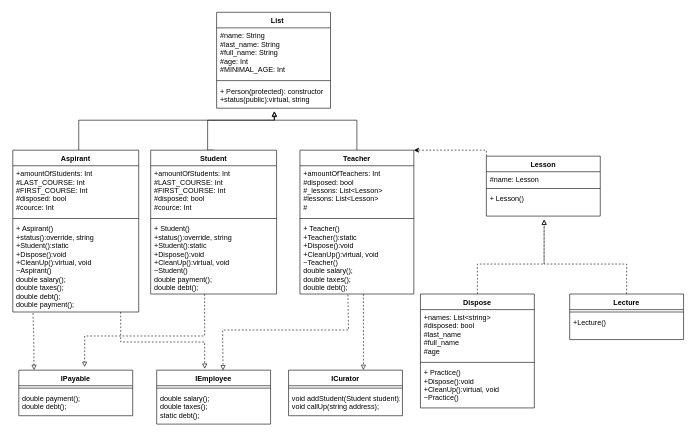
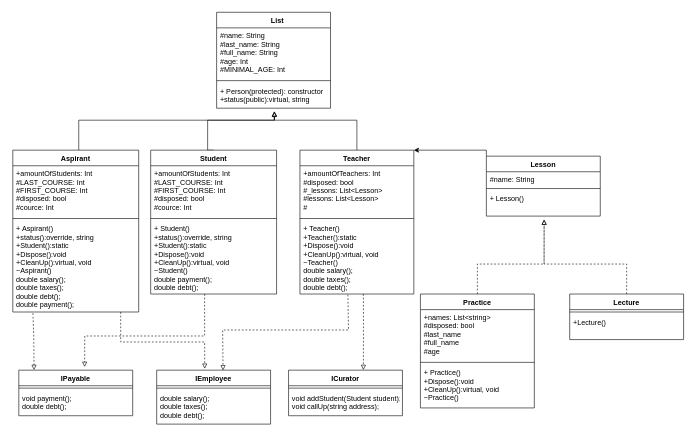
  <mxCell id="0" />
  <mxCell id="1" parent="0" />
  <mxCell id="2" value="    List" style="swimlane;fontStyle=1;align=center;verticalAlign=top;childLayout=stackLayout;horizontal=1;startSize=26;horizontalStack=0;resizeParent=1;resizeParentMax=0;resizeLast=0;collapsible=1;marginBottom=0;" parent="1" vertex="1"><mxGeometry x="360" y="20" width="190" height="160" as="geometry" /></mxCell>
  <mxCell id="3" value="#name: String&#10;#last_name: String&#10;#full_name: String&#10;#age: Int&#10;#MINIMAL_AGE: Int" style="text;strokeColor=none;fillColor=none;align=left;verticalAlign=top;spacingLeft=4;spacingRight=4;overflow=hidden;rotatable=0;points=[[0,0.5],[1,0.5]];portConstraint=eastwest;" parent="2" vertex="1"><mxGeometry y="26" width="190" height="84" as="geometry" /></mxCell>
  <mxCell id="4" value="" style="line;strokeWidth=1;fillColor=none;align=left;verticalAlign=middle;spacingTop=-1;spacingLeft=3;spacingRight=3;rotatable=0;labelPosition=right;points=[];portConstraint=eastwest;strokeColor=inherit;" parent="2" vertex="1"><mxGeometry y="110" width="190" height="8" as="geometry" /></mxCell>
  <mxCell id="5" value="+ Person(protected): constructor&#10;+status(public):virtual, string" style="text;strokeColor=none;fillColor=none;align=left;verticalAlign=top;spacingLeft=4;spacingRight=4;overflow=hidden;rotatable=0;points=[[0,0.5],[1,0.5]];portConstraint=eastwest;" parent="2" vertex="1"><mxGeometry y="118" width="190" height="42" as="geometry" /></mxCell>
  <mxCell id="6" style="edgeStyle=orthogonalEdgeStyle;rounded=0;orthogonalLoop=1;jettySize=auto;html=1;exitX=0.5;exitY=0;exitDx=0;exitDy=0;entryX=0.507;entryY=1.139;entryDx=0;entryDy=0;entryPerimeter=0;endArrow=block;endFill=0;" parent="1" source="7" target="5" edge="1"><mxGeometry relative="1" as="geometry"><Array as="points"><mxPoint x="345" y="200" /><mxPoint x="456" y="200" /></Array></mxGeometry></mxCell>
  <mxCell id="7" value="Student" style="swimlane;fontStyle=1;align=center;verticalAlign=top;childLayout=stackLayout;horizontal=1;startSize=26;horizontalStack=0;resizeParent=1;resizeParentMax=0;resizeLast=0;collapsible=1;marginBottom=0;" parent="1" vertex="1"><mxGeometry x="250" y="250" width="210" height="240" as="geometry" /></mxCell>
  <mxCell id="8" value="+amountOfStudents: Int&#10;#LAST_COURSE: Int&#10;#FIRST_COURSE: Int&#10;#disposed: bool&#10;#cource: Int&#10;" style="text;strokeColor=none;fillColor=none;align=left;verticalAlign=top;spacingLeft=4;spacingRight=4;overflow=hidden;rotatable=0;points=[[0,0.5],[1,0.5]];portConstraint=eastwest;" parent="7" vertex="1"><mxGeometry y="26" width="210" height="84" as="geometry" /></mxCell>
  <mxCell id="9" value="" style="line;strokeWidth=1;fillColor=none;align=left;verticalAlign=middle;spacingTop=-1;spacingLeft=3;spacingRight=3;rotatable=0;labelPosition=right;points=[];portConstraint=eastwest;strokeColor=inherit;" parent="7" vertex="1"><mxGeometry y="110" width="210" height="8" as="geometry" /></mxCell>
  <mxCell id="10" value="+ Student()&#10;+status():override, string&#10;+Student():static&#10;+Dispose():void&#10;+CleanUp():virtual, void&#10;~Student()&#10;double payment();&#10;double debt();&#10;" style="text;strokeColor=none;fillColor=none;align=left;verticalAlign=top;spacingLeft=4;spacingRight=4;overflow=hidden;rotatable=0;points=[[0,0.5],[1,0.5]];portConstraint=eastwest;" parent="7" vertex="1"><mxGeometry y="118" width="210" height="122" as="geometry" /></mxCell>
  <mxCell id="11" style="edgeStyle=orthogonalEdgeStyle;rounded=0;orthogonalLoop=1;jettySize=auto;html=1;exitX=0.5;exitY=0;exitDx=0;exitDy=0;entryX=0.507;entryY=1.139;entryDx=0;entryDy=0;entryPerimeter=0;endArrow=block;endFill=0;" parent="1" source="12" target="5" edge="1"><mxGeometry relative="1" as="geometry"><Array as="points"><mxPoint x="594" y="200" /><mxPoint x="456" y="200" /></Array></mxGeometry></mxCell>
  <mxCell id="12" value="Teacher" style="swimlane;fontStyle=1;align=center;verticalAlign=top;childLayout=stackLayout;horizontal=1;startSize=26;horizontalStack=0;resizeParent=1;resizeParentMax=0;resizeLast=0;collapsible=1;marginBottom=0;" parent="1" vertex="1"><mxGeometry x="499" y="250" width="190" height="240" as="geometry" /></mxCell>
  <mxCell id="13" value="+amountOfTeachers: Int&#10;#disposed: bool&#10;#_lessons: List&lt;Lesson&gt;&#10;#lessons: List&lt;Lesson&gt;&#10;#&#10;" style="text;strokeColor=none;fillColor=none;align=left;verticalAlign=top;spacingLeft=4;spacingRight=4;overflow=hidden;rotatable=0;points=[[0,0.5],[1,0.5]];portConstraint=eastwest;" parent="12" vertex="1"><mxGeometry y="26" width="190" height="84" as="geometry" /></mxCell>
  <mxCell id="14" value="" style="line;strokeWidth=1;fillColor=none;align=left;verticalAlign=middle;spacingTop=-1;spacingLeft=3;spacingRight=3;rotatable=0;labelPosition=right;points=[];portConstraint=eastwest;strokeColor=inherit;" parent="12" vertex="1"><mxGeometry y="110" width="190" height="8" as="geometry" /></mxCell>
  <mxCell id="15" value="+ Teacher()&#10;+Teacher():static&#10;+Dispose():void&#10;+CleanUp():virtual, void&#10;~Teacher()&#10;double salary();&#10;double taxes();&#10;double debt();" style="text;strokeColor=none;fillColor=none;align=left;verticalAlign=top;spacingLeft=4;spacingRight=4;overflow=hidden;rotatable=0;points=[[0,0.5],[1,0.5]];portConstraint=eastwest;" parent="12" vertex="1"><mxGeometry y="118" width="190" height="122" as="geometry" /></mxCell>
- <mxCell id="16" style="edgeStyle=orthogonalEdgeStyle;rounded=0;orthogonalLoop=1;jettySize=auto;html=1;exitX=0;exitY=0;exitDx=0;exitDy=0;entryX=1;entryY=0;entryDx=0;entryDy=0;endArrow=classic;endFill=1;dashed=1;" parent="1" source="17" target="12" edge="1"><mxGeometry relative="1" as="geometry"><Array as="points"><mxPoint x="810" y="250" /></Array></mxGeometry></mxCell>
+ <mxCell id="16" style="edgeStyle=orthogonalEdgeStyle;rounded=0;orthogonalLoop=1;jettySize=auto;html=1;exitX=0;exitY=0;exitDx=0;exitDy=0;entryX=1;entryY=0;entryDx=0;entryDy=0;endArrow=classic;endFill=1;dashed=0;" parent="1" source="17" target="12" edge="1"><mxGeometry relative="1" as="geometry"><Array as="points"><mxPoint x="810" y="250" /></Array></mxGeometry></mxCell>
  <mxCell id="17" value="Lesson" style="swimlane;fontStyle=1;align=center;verticalAlign=top;childLayout=stackLayout;horizontal=1;startSize=26;horizontalStack=0;resizeParent=1;resizeParentMax=0;resizeLast=0;collapsible=1;marginBottom=0;" parent="1" vertex="1"><mxGeometry x="810" y="260" width="190" height="100" as="geometry" /></mxCell>
- <mxCell id="18" value="#name: Lesson&#10;" style="text;strokeColor=none;fillColor=none;align=left;verticalAlign=top;spacingLeft=4;spacingRight=4;overflow=hidden;rotatable=0;points=[[0,0.5],[1,0.5]];portConstraint=eastwest;" parent="17" vertex="1"><mxGeometry y="26" width="190" height="24" as="geometry" /></mxCell>
+ <mxCell id="18" value="#name: String&#10;" style="text;strokeColor=none;fillColor=none;align=left;verticalAlign=top;spacingLeft=4;spacingRight=4;overflow=hidden;rotatable=0;points=[[0,0.5],[1,0.5]];portConstraint=eastwest;" parent="17" vertex="1"><mxGeometry y="26" width="190" height="24" as="geometry" /></mxCell>
  <mxCell id="19" value="" style="line;strokeWidth=1;fillColor=none;align=left;verticalAlign=middle;spacingTop=-1;spacingLeft=3;spacingRight=3;rotatable=0;labelPosition=right;points=[];portConstraint=eastwest;strokeColor=inherit;" parent="17" vertex="1"><mxGeometry y="50" width="190" height="8" as="geometry" /></mxCell>
  <mxCell id="20" value="+ Lesson()" style="text;strokeColor=none;fillColor=none;align=left;verticalAlign=top;spacingLeft=4;spacingRight=4;overflow=hidden;rotatable=0;points=[[0,0.5],[1,0.5]];portConstraint=eastwest;" parent="17" vertex="1"><mxGeometry y="58" width="190" height="42" as="geometry" /></mxCell>
  <mxCell id="21" style="edgeStyle=orthogonalEdgeStyle;rounded=0;orthogonalLoop=1;jettySize=auto;html=1;exitX=0.5;exitY=0;exitDx=0;exitDy=0;entryX=0.507;entryY=1.139;entryDx=0;entryDy=0;entryPerimeter=0;endArrow=block;endFill=0;dashed=1;" parent="1" source="22" target="20" edge="1"><mxGeometry relative="1" as="geometry"><Array as="points"><mxPoint x="795" y="440" /><mxPoint x="906" y="440" /></Array></mxGeometry></mxCell>
- <mxCell id="22" value="Dispose" style="swimlane;fontStyle=1;align=center;verticalAlign=top;childLayout=stackLayout;horizontal=1;startSize=26;horizontalStack=0;resizeParent=1;resizeParentMax=0;resizeLast=0;collapsible=1;marginBottom=0;" parent="1" vertex="1"><mxGeometry x="700" y="490" width="190" height="190" as="geometry" /></mxCell>
+ <mxCell id="22" value="Practice" style="swimlane;fontStyle=1;align=center;verticalAlign=top;childLayout=stackLayout;horizontal=1;startSize=26;horizontalStack=0;resizeParent=1;resizeParentMax=0;resizeLast=0;collapsible=1;marginBottom=0;" parent="1" vertex="1"><mxGeometry x="700" y="490" width="190" height="190" as="geometry" /></mxCell>
  <mxCell id="23" value="+names: List&lt;string&gt;&#10;#disposed: bool&#10;#last_name&#10;#full_name&#10;#age&#10;" style="text;strokeColor=none;fillColor=none;align=left;verticalAlign=top;spacingLeft=4;spacingRight=4;overflow=hidden;rotatable=0;points=[[0,0.5],[1,0.5]];portConstraint=eastwest;" parent="22" vertex="1"><mxGeometry y="26" width="190" height="84" as="geometry" /></mxCell>
  <mxCell id="24" value="" style="line;strokeWidth=1;fillColor=none;align=left;verticalAlign=middle;spacingTop=-1;spacingLeft=3;spacingRight=3;rotatable=0;labelPosition=right;points=[];portConstraint=eastwest;strokeColor=inherit;" parent="22" vertex="1"><mxGeometry y="110" width="190" height="8" as="geometry" /></mxCell>
  <mxCell id="25" value="+ Practice()&#10;+Dispose():void&#10;+CleanUp():virtual, void&#10;~Practice()" style="text;strokeColor=none;fillColor=none;align=left;verticalAlign=top;spacingLeft=4;spacingRight=4;overflow=hidden;rotatable=0;points=[[0,0.5],[1,0.5]];portConstraint=eastwest;" parent="22" vertex="1"><mxGeometry y="118" width="190" height="72" as="geometry" /></mxCell>
  <mxCell id="26" style="edgeStyle=orthogonalEdgeStyle;rounded=0;orthogonalLoop=1;jettySize=auto;html=1;exitX=0.5;exitY=0;exitDx=0;exitDy=0;entryX=0.507;entryY=1.139;entryDx=0;entryDy=0;entryPerimeter=0;endArrow=block;endFill=0;dashed=1;" parent="1" source="27" target="20" edge="1"><mxGeometry relative="1" as="geometry"><Array as="points"><mxPoint x="1044" y="440" /><mxPoint x="906" y="440" /></Array></mxGeometry></mxCell>
  <mxCell id="27" value="Lecture" style="swimlane;fontStyle=1;align=center;verticalAlign=top;childLayout=stackLayout;horizontal=1;startSize=26;horizontalStack=0;resizeParent=1;resizeParentMax=0;resizeLast=0;collapsible=1;marginBottom=0;" parent="1" vertex="1"><mxGeometry x="949" y="490" width="190" height="76" as="geometry" /></mxCell>
  <mxCell id="28" value="" style="line;strokeWidth=1;fillColor=none;align=left;verticalAlign=middle;spacingTop=-1;spacingLeft=3;spacingRight=3;rotatable=0;labelPosition=right;points=[];portConstraint=eastwest;strokeColor=inherit;" parent="27" vertex="1"><mxGeometry y="26" width="190" height="8" as="geometry" /></mxCell>
  <mxCell id="29" value="+Lecture()" style="text;strokeColor=none;fillColor=none;align=left;verticalAlign=top;spacingLeft=4;spacingRight=4;overflow=hidden;rotatable=0;points=[[0,0.5],[1,0.5]];portConstraint=eastwest;" parent="27" vertex="1"><mxGeometry y="34" width="190" height="42" as="geometry" /></mxCell>
  <mxCell id="30" value="IPayable" style="swimlane;fontStyle=1;align=center;verticalAlign=top;childLayout=stackLayout;horizontal=1;startSize=26;horizontalStack=0;resizeParent=1;resizeParentMax=0;resizeLast=0;collapsible=1;marginBottom=0;" vertex="1" parent="1"><mxGeometry x="30" y="617" width="190" height="76" as="geometry" /></mxCell>
  <mxCell id="31" value="" style="line;strokeWidth=1;fillColor=none;align=left;verticalAlign=middle;spacingTop=-1;spacingLeft=3;spacingRight=3;rotatable=0;labelPosition=right;points=[];portConstraint=eastwest;strokeColor=inherit;" vertex="1" parent="30"><mxGeometry y="26" width="190" height="8" as="geometry" /></mxCell>
- <mxCell id="32" value="double payment();&#10;double debt();&#10;" style="text;strokeColor=none;fillColor=none;align=left;verticalAlign=top;spacingLeft=4;spacingRight=4;overflow=hidden;rotatable=0;points=[[0,0.5],[1,0.5]];portConstraint=eastwest;" vertex="1" parent="30"><mxGeometry y="34" width="190" height="42" as="geometry" /></mxCell>
+ <mxCell id="32" value="void payment();&#10;double debt();&#10;" style="text;strokeColor=none;fillColor=none;align=left;verticalAlign=top;spacingLeft=4;spacingRight=4;overflow=hidden;rotatable=0;points=[[0,0.5],[1,0.5]];portConstraint=eastwest;" vertex="1" parent="30"><mxGeometry y="34" width="190" height="42" as="geometry" /></mxCell>
  <mxCell id="33" value="IEmployee" style="swimlane;fontStyle=1;align=center;verticalAlign=top;childLayout=stackLayout;horizontal=1;startSize=26;horizontalStack=0;resizeParent=1;resizeParentMax=0;resizeLast=0;collapsible=1;marginBottom=0;" vertex="1" parent="1"><mxGeometry x="260" y="617" width="190" height="90" as="geometry" /></mxCell>
  <mxCell id="34" value="" style="line;strokeWidth=1;fillColor=none;align=left;verticalAlign=middle;spacingTop=-1;spacingLeft=3;spacingRight=3;rotatable=0;labelPosition=right;points=[];portConstraint=eastwest;strokeColor=inherit;" vertex="1" parent="33"><mxGeometry y="26" width="190" height="8" as="geometry" /></mxCell>
- <mxCell id="35" value="double salary();&#10;double taxes();&#10;static debt();" style="text;strokeColor=none;fillColor=none;align=left;verticalAlign=top;spacingLeft=4;spacingRight=4;overflow=hidden;rotatable=0;points=[[0,0.5],[1,0.5]];portConstraint=eastwest;" vertex="1" parent="33"><mxGeometry y="34" width="190" height="56" as="geometry" /></mxCell>
+ <mxCell id="35" value="double salary();&#10;double taxes();&#10;double debt();" style="text;strokeColor=none;fillColor=none;align=left;verticalAlign=top;spacingLeft=4;spacingRight=4;overflow=hidden;rotatable=0;points=[[0,0.5],[1,0.5]];portConstraint=eastwest;" vertex="1" parent="33"><mxGeometry y="34" width="190" height="56" as="geometry" /></mxCell>
  <mxCell id="36" value="ICurator" style="swimlane;fontStyle=1;align=center;verticalAlign=top;childLayout=stackLayout;horizontal=1;startSize=26;horizontalStack=0;resizeParent=1;resizeParentMax=0;resizeLast=0;collapsible=1;marginBottom=0;" vertex="1" parent="1"><mxGeometry x="480" y="617" width="190" height="76" as="geometry" /></mxCell>
  <mxCell id="37" value="" style="line;strokeWidth=1;fillColor=none;align=left;verticalAlign=middle;spacingTop=-1;spacingLeft=3;spacingRight=3;rotatable=0;labelPosition=right;points=[];portConstraint=eastwest;strokeColor=inherit;" vertex="1" parent="36"><mxGeometry y="26" width="190" height="8" as="geometry" /></mxCell>
  <mxCell id="38" value="void addStudent(Student student);&#10;void callUp(string address);" style="text;strokeColor=none;fillColor=none;align=left;verticalAlign=top;spacingLeft=4;spacingRight=4;overflow=hidden;rotatable=0;points=[[0,0.5],[1,0.5]];portConstraint=eastwest;" vertex="1" parent="36"><mxGeometry y="34" width="190" height="42" as="geometry" /></mxCell>
  <mxCell id="39" style="edgeStyle=orthogonalEdgeStyle;rounded=0;orthogonalLoop=1;jettySize=auto;html=1;exitX=0.5;exitY=0;exitDx=0;exitDy=0;entryX=0.481;entryY=1.119;entryDx=0;entryDy=0;entryPerimeter=0;endArrow=block;endFill=0;" edge="1" parent="1"><mxGeometry relative="1" as="geometry"><mxPoint x="130" y="250" as="sourcePoint" /><mxPoint x="456.39" y="184.998" as="targetPoint" /><Array as="points"><mxPoint x="130" y="200" /><mxPoint x="456" y="200" /></Array></mxGeometry></mxCell>
  <mxCell id="40" value="Aspirant" style="swimlane;fontStyle=1;align=center;verticalAlign=top;childLayout=stackLayout;horizontal=1;startSize=26;horizontalStack=0;resizeParent=1;resizeParentMax=0;resizeLast=0;collapsible=1;marginBottom=0;" vertex="1" parent="1"><mxGeometry x="20" y="250" width="210" height="270" as="geometry" /></mxCell>
  <mxCell id="41" value="+amountOfStudents: Int&#10;#LAST_COURSE: Int&#10;#FIRST_COURSE: Int&#10;#disposed: bool&#10;#cource: Int&#10;" style="text;strokeColor=none;fillColor=none;align=left;verticalAlign=top;spacingLeft=4;spacingRight=4;overflow=hidden;rotatable=0;points=[[0,0.5],[1,0.5]];portConstraint=eastwest;" vertex="1" parent="40"><mxGeometry y="26" width="210" height="84" as="geometry" /></mxCell>
  <mxCell id="42" value="" style="line;strokeWidth=1;fillColor=none;align=left;verticalAlign=middle;spacingTop=-1;spacingLeft=3;spacingRight=3;rotatable=0;labelPosition=right;points=[];portConstraint=eastwest;strokeColor=inherit;" vertex="1" parent="40"><mxGeometry y="110" width="210" height="8" as="geometry" /></mxCell>
  <mxCell id="43" value="+ Aspirant()&#10;+status():override, string&#10;+Student():static&#10;+Dispose():void&#10;+CleanUp():virtual, void&#10;~Aspirant()&#10;double salary();&#10;double taxes();&#10;double debt();&#10;double payment();" style="text;strokeColor=none;fillColor=none;align=left;verticalAlign=top;spacingLeft=4;spacingRight=4;overflow=hidden;rotatable=0;points=[[0,0.5],[1,0.5]];portConstraint=eastwest;" vertex="1" parent="40"><mxGeometry y="118" width="210" height="152" as="geometry" /></mxCell>
  <mxCell id="44" value="" style="endArrow=block;html=1;rounded=0;entryX=0.578;entryY=-0.071;entryDx=0;entryDy=0;entryPerimeter=0;dashed=1;endFill=0;" edge="1" parent="1" target="30"><mxGeometry width="50" height="50" relative="1" as="geometry"><mxPoint x="340" y="490" as="sourcePoint" /><mxPoint x="540" y="510" as="targetPoint" /><Array as="points"><mxPoint x="340" y="560" /><mxPoint x="140" y="560" /></Array></mxGeometry></mxCell>
  <mxCell id="45" value="" style="endArrow=block;html=1;rounded=0;exitX=0.421;exitY=1.008;exitDx=0;exitDy=0;exitPerimeter=0;entryX=0.583;entryY=0.004;entryDx=0;entryDy=0;entryPerimeter=0;dashed=1;endFill=0;" edge="1" parent="1" source="15" target="33"><mxGeometry width="50" height="50" relative="1" as="geometry"><mxPoint x="440" y="580" as="sourcePoint" /><mxPoint x="490" y="530" as="targetPoint" /><Array as="points"><mxPoint x="580" y="550" /><mxPoint x="370" y="550" /></Array></mxGeometry></mxCell>
  <mxCell id="46" value="" style="endArrow=block;html=1;rounded=0;exitX=0.557;exitY=1;exitDx=0;exitDy=0;exitPerimeter=0;entryX=0.657;entryY=-0.004;entryDx=0;entryDy=0;entryPerimeter=0;dashed=1;endFill=0;" edge="1" parent="1" source="15" target="36"><mxGeometry width="50" height="50" relative="1" as="geometry"><mxPoint x="604.76" y="504.636" as="sourcePoint" /><mxPoint x="380.77" y="627.36" as="targetPoint" /><Array as="points"><mxPoint x="605" y="560" /></Array></mxGeometry></mxCell>
  <mxCell id="47" value="" style="endArrow=block;html=1;rounded=0;exitX=0.857;exitY=1;exitDx=0;exitDy=0;exitPerimeter=0;entryX=0.422;entryY=-0.026;entryDx=0;entryDy=0;entryPerimeter=0;dashed=1;endFill=0;" edge="1" parent="1" source="43" target="33"><mxGeometry width="50" height="50" relative="1" as="geometry"><mxPoint x="614.76" y="514.636" as="sourcePoint" /><mxPoint x="390.77" y="637.36" as="targetPoint" /><Array as="points"><mxPoint x="200" y="570" /><mxPoint x="340" y="570" /></Array></mxGeometry></mxCell>
  <mxCell id="48" value="" style="endArrow=block;html=1;rounded=0;exitX=0.16;exitY=1.013;exitDx=0;exitDy=0;exitPerimeter=0;entryX=0.134;entryY=-0.004;entryDx=0;entryDy=0;entryPerimeter=0;dashed=1;endFill=0;" edge="1" parent="1" source="43" target="30"><mxGeometry width="50" height="50" relative="1" as="geometry"><mxPoint x="54.9" y="510" as="sourcePoint" /><mxPoint x="195.11" y="604.66" as="targetPoint" /><Array as="points"><mxPoint x="54.93" y="560" /></Array></mxGeometry></mxCell>
